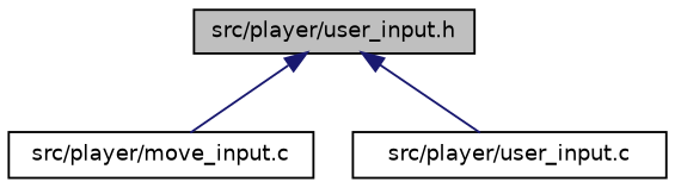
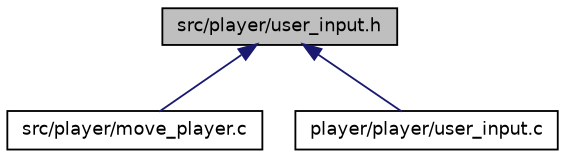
  digraph {
    node [color=black fillcolor=white fontname=Helvetica fontsize=10 shape=record style=filled]
    edge [color=midnightblue dir=back fontname=Helvetica fontsize=10 labelfontname=Helvetica labelfontsize=10 style=solid]
    n1 [fillcolor=grey75 fontcolor=black height=0.2 label="src/player/user_input.h" width=0.4]
-   n2 [height=0.2 label="src/player/move_input.c" width=0.4]
-   n3 [height=0.2 label="src/player/user_input.c" width=0.4]
+   n2 [height=0.2 label="src/player/move_player.c" width=0.4]
+   n3 [height=0.2 label="player/player/user_input.c" width=0.4]
    n1 -> n2
    n1 -> n3
  }
